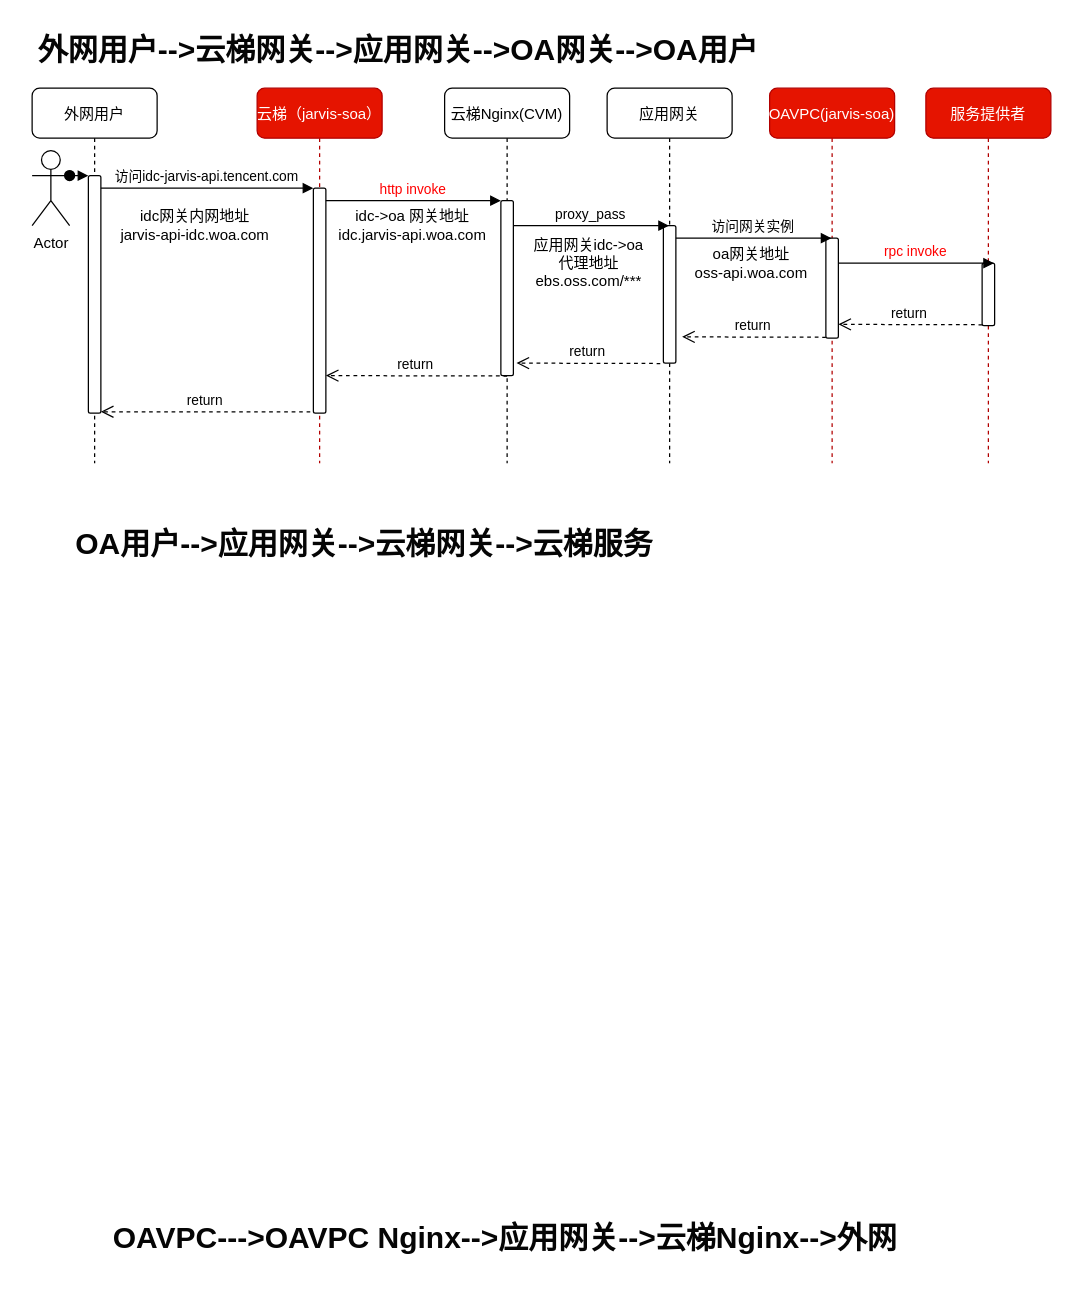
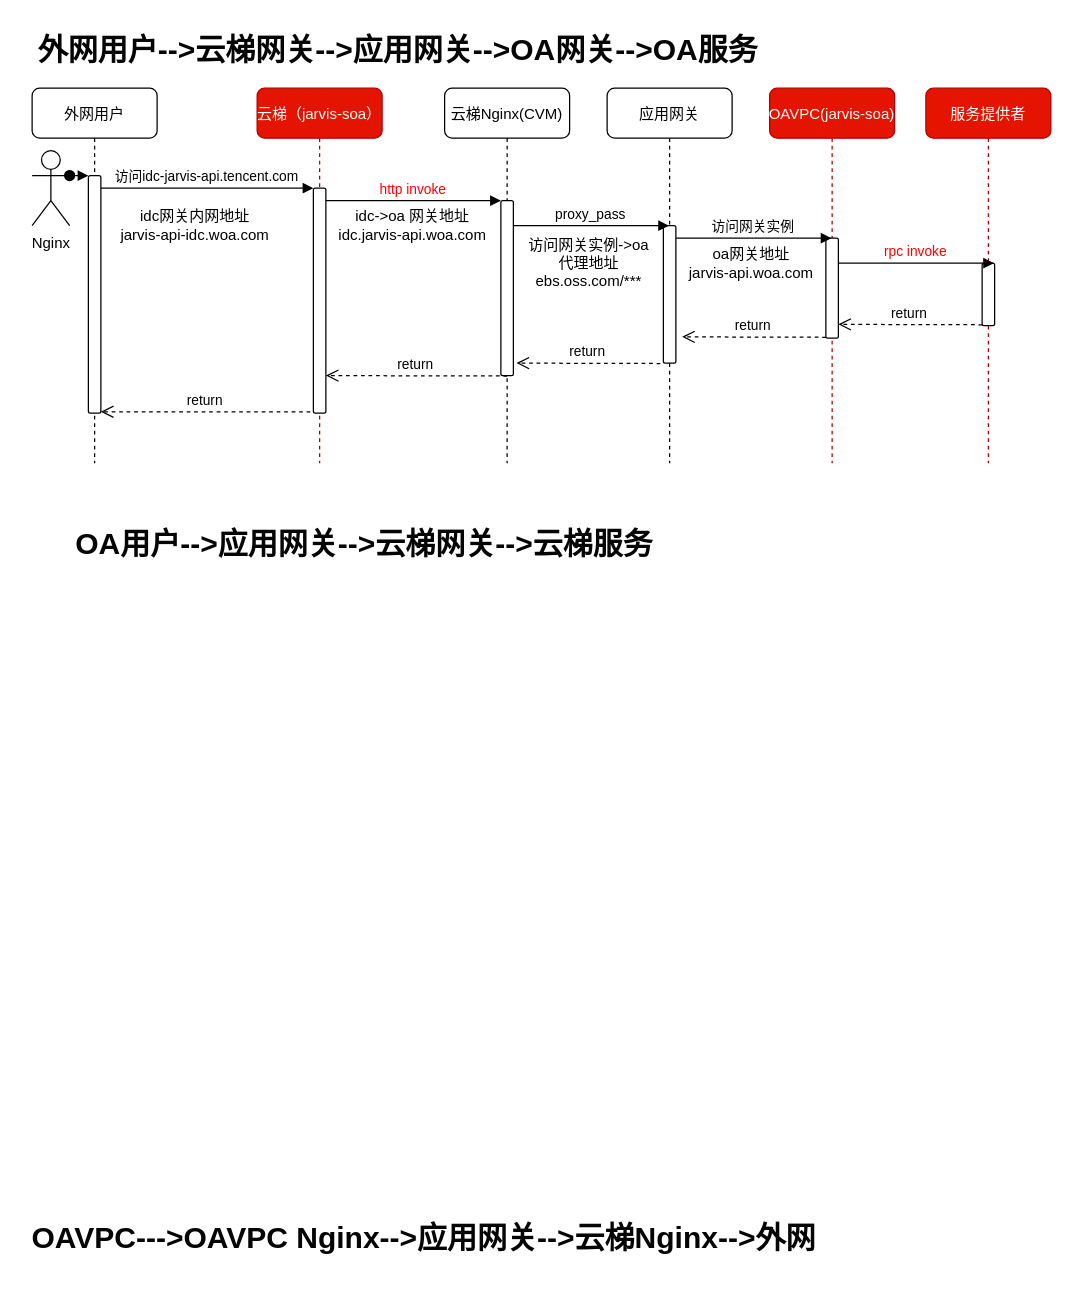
  <mxCell id="0" />
  <mxCell id="1" parent="0" />
  <mxCell id="2" value="外网用户" style="shape=umlLifeline;perimeter=lifelinePerimeter;container=1;collapsible=0;recursiveResize=0;shadow=0;strokeWidth=1;rounded=1;" parent="1" vertex="1"><mxGeometry x="25" y="70" width="100" height="300" as="geometry" /></mxCell>
  <mxCell id="3" value="" style="points=[];perimeter=orthogonalPerimeter;shadow=0;strokeWidth=1;rounded=1;" parent="2" vertex="1"><mxGeometry x="45" y="70" width="10" height="190" as="geometry" /></mxCell>
  <mxCell id="4" value="云梯（jarvis-soa）" style="shape=umlLifeline;perimeter=lifelinePerimeter;container=1;collapsible=0;recursiveResize=0;shadow=0;strokeWidth=1;rounded=1;fillColor=#e51400;strokeColor=#B20000;fontColor=#ffffff;" parent="1" vertex="1"><mxGeometry x="205" y="70" width="100" height="300" as="geometry" /></mxCell>
  <mxCell id="5" value="" style="points=[];perimeter=orthogonalPerimeter;shadow=0;strokeWidth=1;rounded=1;" parent="4" vertex="1"><mxGeometry x="45" y="80" width="10" height="180" as="geometry" /></mxCell>
  <mxCell id="6" value="return" style="verticalAlign=bottom;endArrow=open;dashed=1;endSize=8;exitX=-0.25;exitY=0.994;shadow=0;strokeWidth=1;curved=1;exitDx=0;exitDy=0;exitPerimeter=0;" parent="1" source="5" target="3" edge="1"><mxGeometry relative="1" as="geometry"><mxPoint x="180" y="226" as="targetPoint" /></mxGeometry></mxCell>
  <mxCell id="7" value="访问idc-jarvis-api.tencent.com" style="verticalAlign=bottom;endArrow=block;entryX=0;entryY=0;shadow=0;strokeWidth=1;curved=1;" parent="1" source="3" target="5" edge="1"><mxGeometry relative="1" as="geometry"><mxPoint x="180" y="150" as="sourcePoint" /></mxGeometry></mxCell>
  <mxCell id="8" value="云梯Nginx(CVM)" style="shape=umlLifeline;perimeter=lifelinePerimeter;container=1;collapsible=0;recursiveResize=0;shadow=0;strokeWidth=1;rounded=1;" vertex="1" parent="1"><mxGeometry x="355" y="70" width="100" height="300" as="geometry" /></mxCell>
  <mxCell id="9" value="" style="points=[];perimeter=orthogonalPerimeter;shadow=0;strokeWidth=1;rounded=1;" vertex="1" parent="8"><mxGeometry x="45" y="90" width="10" height="140" as="geometry" /></mxCell>
  <mxCell id="10" value="应用网关" style="shape=umlLifeline;perimeter=lifelinePerimeter;container=1;collapsible=0;recursiveResize=0;shadow=0;strokeWidth=1;rounded=1;" vertex="1" parent="1"><mxGeometry x="485" y="70" width="100" height="300" as="geometry" /></mxCell>
  <mxCell id="11" value="" style="points=[];perimeter=orthogonalPerimeter;shadow=0;strokeWidth=1;rounded=1;" vertex="1" parent="10"><mxGeometry x="45" y="110" width="10" height="110" as="geometry" /></mxCell>
  <mxCell id="12" value="OAVPC(jarvis-soa)" style="shape=umlLifeline;perimeter=lifelinePerimeter;container=1;collapsible=0;recursiveResize=0;shadow=0;strokeWidth=1;rounded=1;fillColor=#e51400;strokeColor=#B20000;fontColor=#ffffff;" vertex="1" parent="1"><mxGeometry x="615" y="70" width="100" height="300" as="geometry" /></mxCell>
  <mxCell id="13" value="" style="points=[];perimeter=orthogonalPerimeter;shadow=0;strokeWidth=1;rounded=1;" vertex="1" parent="12"><mxGeometry x="45" y="120" width="10" height="80" as="geometry" /></mxCell>
  <mxCell id="14" value="return" style="verticalAlign=bottom;endArrow=open;dashed=1;endSize=8;exitX=0;exitY=0.95;shadow=0;strokeWidth=1;curved=1;" edge="1" parent="12"><mxGeometry relative="1" as="geometry"><mxPoint x="55" y="189" as="targetPoint" /><mxPoint x="170" y="189.31" as="sourcePoint" /></mxGeometry></mxCell>
- <mxCell id="15" value="Actor" style="shape=umlActor;verticalLabelPosition=bottom;verticalAlign=top;html=1;outlineConnect=0;rounded=1;" vertex="1" parent="1"><mxGeometry x="25" y="120" width="30" height="60" as="geometry" /></mxCell>
+ <mxCell id="15" value="Nginx" style="shape=umlActor;verticalLabelPosition=bottom;verticalAlign=top;html=1;outlineConnect=0;rounded=1;" vertex="1" parent="1"><mxGeometry x="25" y="120" width="30" height="60" as="geometry" /></mxCell>
  <mxCell id="16" value="" style="verticalAlign=bottom;startArrow=oval;endArrow=block;startSize=8;shadow=0;strokeWidth=1;exitX=1;exitY=0.333;exitDx=0;exitDy=0;exitPerimeter=0;curved=1;" parent="1" target="3" edge="1" source="15"><mxGeometry relative="1" as="geometry"><mxPoint x="10" y="140" as="sourcePoint" /></mxGeometry></mxCell>
  <mxCell id="17" value="http invoke" style="verticalAlign=bottom;endArrow=block;shadow=0;strokeWidth=1;curved=1;fontColor=#FF0000;" edge="1" parent="1"><mxGeometry relative="1" as="geometry"><mxPoint x="260" y="160" as="sourcePoint" /><mxPoint x="400" y="160" as="targetPoint" /></mxGeometry></mxCell>
  <mxCell id="18" value="proxy_pass" style="verticalAlign=bottom;endArrow=block;shadow=0;strokeWidth=1;curved=1;" edge="1" parent="1" target="10"><mxGeometry relative="1" as="geometry"><mxPoint x="410" y="180" as="sourcePoint" /><mxPoint x="520" y="180" as="targetPoint" /></mxGeometry></mxCell>
  <mxCell id="19" value="访问网关实例" style="verticalAlign=bottom;endArrow=block;shadow=0;strokeWidth=1;curved=1;" edge="1" parent="1"><mxGeometry relative="1" as="geometry"><mxPoint x="540" y="190" as="sourcePoint" /><mxPoint x="664.5" y="190" as="targetPoint" /></mxGeometry></mxCell>
  <mxCell id="20" value="服务提供者" style="shape=umlLifeline;perimeter=lifelinePerimeter;container=1;collapsible=0;recursiveResize=0;shadow=0;strokeWidth=1;rounded=1;fillColor=#e51400;strokeColor=#B20000;fontColor=#ffffff;" vertex="1" parent="1"><mxGeometry x="740" y="70" width="100" height="300" as="geometry" /></mxCell>
  <mxCell id="21" value="" style="points=[];perimeter=orthogonalPerimeter;shadow=0;strokeWidth=1;rounded=1;" vertex="1" parent="20"><mxGeometry x="45" y="140" width="10" height="50" as="geometry" /></mxCell>
  <mxCell id="22" value="rpc invoke" style="verticalAlign=bottom;endArrow=block;shadow=0;strokeWidth=1;curved=1;fontColor=#FF0000;" edge="1" parent="1"><mxGeometry relative="1" as="geometry"><mxPoint x="670" y="210" as="sourcePoint" /><mxPoint x="794.5" y="210" as="targetPoint" /></mxGeometry></mxCell>
- <mxCell id="23" value="应用网关idc-&amp;gt;oa&lt;br&gt;代理地址&lt;br&gt;ebs.oss.com/***" style="text;html=1;align=center;verticalAlign=middle;resizable=0;points=[];autosize=1;rounded=1;" vertex="1" parent="1"><mxGeometry x="420" y="185" width="100" height="50" as="geometry" /></mxCell>
+ <mxCell id="23" value="访问网关实例-&amp;gt;oa&lt;br&gt;代理地址&lt;br&gt;ebs.oss.com/***" style="text;html=1;align=center;verticalAlign=middle;resizable=0;points=[];autosize=1;rounded=1;" vertex="1" parent="1"><mxGeometry x="420" y="185" width="100" height="50" as="geometry" /></mxCell>
  <mxCell id="24" value="idc-&amp;gt;oa 网关地址&lt;br&gt;idc.jarvis-api.woa.com" style="text;html=1;align=center;verticalAlign=middle;resizable=0;points=[];autosize=1;rounded=1;" vertex="1" parent="1"><mxGeometry x="264" y="165" width="130" height="30" as="geometry" /></mxCell>
- <mxCell id="25" value="oa网关地址&lt;br&gt;oss-api.woa.com" style="text;html=1;align=center;verticalAlign=middle;resizable=0;points=[];autosize=1;rounded=1;" vertex="1" parent="1"><mxGeometry x="545" y="195" width="110" height="30" as="geometry" /></mxCell>
+ <mxCell id="25" value="oa网关地址&lt;br&gt;jarvis-api.woa.com" style="text;html=1;align=center;verticalAlign=middle;resizable=0;points=[];autosize=1;rounded=1;" vertex="1" parent="1"><mxGeometry x="545" y="195" width="110" height="30" as="geometry" /></mxCell>
  <mxCell id="26" value="idc网关内网地址&lt;br&gt;jarvis-api-idc.woa.com" style="text;html=1;align=center;verticalAlign=middle;resizable=0;points=[];autosize=1;rounded=1;" vertex="1" parent="1"><mxGeometry x="90" y="165" width="130" height="30" as="geometry" /></mxCell>
  <mxCell id="27" value="return" style="verticalAlign=bottom;endArrow=open;dashed=1;endSize=8;exitX=0;exitY=0.95;shadow=0;strokeWidth=1;curved=1;" edge="1" parent="1"><mxGeometry relative="1" as="geometry"><mxPoint x="545" y="269" as="targetPoint" /><mxPoint x="660" y="269.31" as="sourcePoint" /></mxGeometry></mxCell>
  <mxCell id="28" value="return" style="verticalAlign=bottom;endArrow=open;dashed=1;endSize=8;exitX=0;exitY=0.95;shadow=0;strokeWidth=1;curved=1;" edge="1" parent="1"><mxGeometry relative="1" as="geometry"><mxPoint x="412.5" y="290" as="targetPoint" /><mxPoint x="527.5" y="290.31" as="sourcePoint" /></mxGeometry></mxCell>
  <mxCell id="29" value="return" style="verticalAlign=bottom;endArrow=open;dashed=1;endSize=8;exitX=0;exitY=0.95;shadow=0;strokeWidth=1;curved=1;" edge="1" parent="1"><mxGeometry relative="1" as="geometry"><mxPoint x="260" y="300" as="targetPoint" /><mxPoint x="405" y="300.31" as="sourcePoint" /></mxGeometry></mxCell>
- <mxCell id="30" value="&lt;h1&gt;外网用户--&amp;gt;云梯网关--&amp;gt;应用网关--&amp;gt;OA网关--&amp;gt;OA用户&lt;/h1&gt;" style="text;html=1;strokeColor=none;fillColor=none;spacing=5;spacingTop=-20;whiteSpace=wrap;overflow=hidden;rounded=0;fontColor=#050505;" vertex="1" parent="1"><mxGeometry x="25" y="20" width="635" height="40" as="geometry" /></mxCell>
+ <mxCell id="30" value="&lt;h1&gt;外网用户--&amp;gt;云梯网关--&amp;gt;应用网关--&amp;gt;OA网关--&amp;gt;OA服务&lt;/h1&gt;" style="text;html=1;strokeColor=none;fillColor=none;spacing=5;spacingTop=-20;whiteSpace=wrap;overflow=hidden;rounded=0;fontColor=#050505;" vertex="1" parent="1"><mxGeometry x="25" y="20" width="635" height="40" as="geometry" /></mxCell>
  <mxCell id="31" value="&lt;h1&gt;OA用户--&amp;gt;应用网关--&amp;gt;云梯网关--&amp;gt;云梯服务&lt;/h1&gt;" style="text;html=1;strokeColor=none;fillColor=none;spacing=5;spacingTop=-20;whiteSpace=wrap;overflow=hidden;rounded=0;fontColor=#050505;" vertex="1" parent="1"><mxGeometry x="55" y="415" width="585" height="40" as="geometry" /></mxCell>
- <mxCell id="32" value="&lt;h1&gt;OAVPC---&amp;gt;OAVPC Nginx--&amp;gt;应用网关--&amp;gt;云梯Nginx--&amp;gt;外网&lt;/h1&gt;" style="text;html=1;strokeColor=none;fillColor=none;spacing=5;spacingTop=-20;whiteSpace=wrap;overflow=hidden;rounded=0;fontColor=#050505;" vertex="1" parent="1"><mxGeometry x="85" y="970" width="755" height="40" as="geometry" /></mxCell>
+ <mxCell id="32" value="&lt;h1&gt;OAVPC---&amp;gt;OAVPC Nginx--&amp;gt;应用网关--&amp;gt;云梯Nginx--&amp;gt;外网&lt;/h1&gt;" style="text;html=1;strokeColor=none;fillColor=none;spacing=5;spacingTop=-20;whiteSpace=wrap;overflow=hidden;rounded=0;fontColor=#050505;" vertex="1" parent="1"><mxGeometry x="20" y="970" width="755" height="40" as="geometry" /></mxCell>
